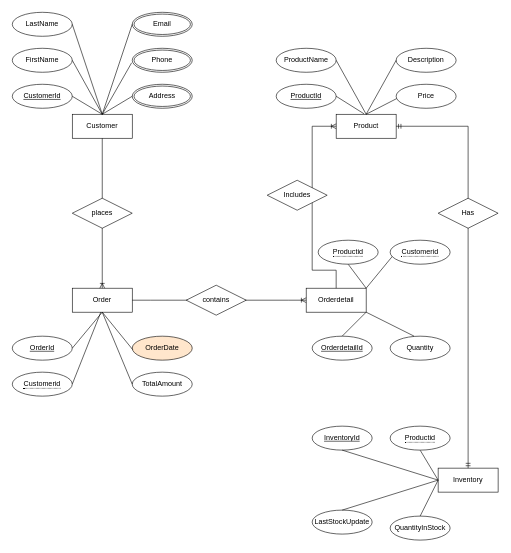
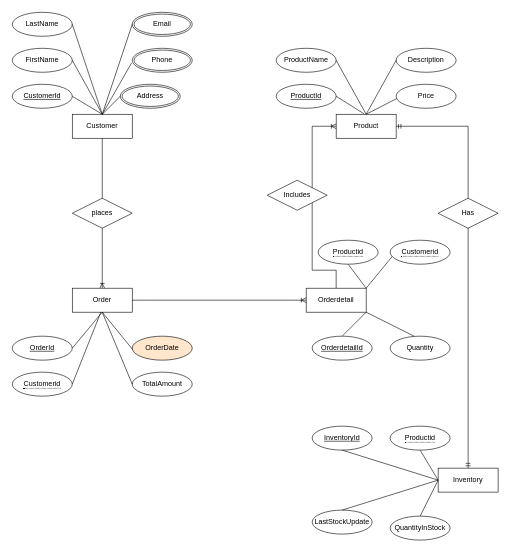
  <mxCell id="0" />
  <mxCell id="1" parent="0" />
  <mxCell id="2" value="Order" style="whiteSpace=wrap;html=1;align=center;" parent="1" vertex="1"><mxGeometry x="120" y="480" width="100" height="40" as="geometry" /></mxCell>
  <mxCell id="3" value="Customer" style="whiteSpace=wrap;html=1;align=center;" parent="1" vertex="1"><mxGeometry x="120" y="190" width="100" height="40" as="geometry" /></mxCell>
  <mxCell id="4" value="Product" style="whiteSpace=wrap;html=1;align=center;" parent="1" vertex="1"><mxGeometry x="560" y="190" width="100" height="40" as="geometry" /></mxCell>
  <mxCell id="5" value="Orderdetail" style="whiteSpace=wrap;html=1;align=center;" parent="1" vertex="1"><mxGeometry x="510" y="480" width="100" height="40" as="geometry" /></mxCell>
  <mxCell id="6" value="Inventory" style="whiteSpace=wrap;html=1;align=center;" parent="1" vertex="1"><mxGeometry x="730" y="780" width="100" height="40" as="geometry" /></mxCell>
  <mxCell id="7" value="CustomerId" style="ellipse;whiteSpace=wrap;html=1;align=center;fontStyle=4;" parent="1" vertex="1"><mxGeometry x="20" y="140" width="100" height="40" as="geometry" /></mxCell>
  <mxCell id="8" value="ProductId" style="ellipse;whiteSpace=wrap;html=1;align=center;fontStyle=4;" parent="1" vertex="1"><mxGeometry x="460" y="140" width="100" height="40" as="geometry" /></mxCell>
  <mxCell id="9" value="OrderId" style="ellipse;whiteSpace=wrap;html=1;align=center;fontStyle=4;" parent="1" vertex="1"><mxGeometry x="20" y="560" width="100" height="40" as="geometry" /></mxCell>
  <mxCell id="10" value="OrderdetailId" style="ellipse;whiteSpace=wrap;html=1;align=center;fontStyle=4;" parent="1" vertex="1"><mxGeometry x="520" y="560" width="100" height="40" as="geometry" /></mxCell>
  <mxCell id="11" value="InventoryId" style="ellipse;whiteSpace=wrap;html=1;align=center;fontStyle=4;" parent="1" vertex="1"><mxGeometry x="520" y="710" width="100" height="40" as="geometry" /></mxCell>
  <mxCell id="12" value="Phone" style="ellipse;shape=doubleEllipse;margin=3;whiteSpace=wrap;html=1;align=center;" parent="1" vertex="1"><mxGeometry x="220" y="80" width="100" height="40" as="geometry" /></mxCell>
  <mxCell id="13" value="Email" style="ellipse;shape=doubleEllipse;margin=3;whiteSpace=wrap;html=1;align=center;" parent="1" vertex="1"><mxGeometry x="220" y="20" width="100" height="40" as="geometry" /></mxCell>
- <mxCell id="14" value="Address" style="ellipse;shape=doubleEllipse;margin=3;whiteSpace=wrap;html=1;align=center;" parent="1" vertex="1"><mxGeometry x="220" y="140" width="100" height="40" as="geometry" /></mxCell>
+ <mxCell id="14" value="Address" style="ellipse;shape=doubleEllipse;margin=3;whiteSpace=wrap;html=1;align=center;" parent="1" vertex="1"><mxGeometry x="200" y="140" width="100" height="40" as="geometry" /></mxCell>
  <mxCell id="15" value="FirstName" style="ellipse;whiteSpace=wrap;html=1;align=center;" parent="1" vertex="1"><mxGeometry x="20" y="80" width="100" height="40" as="geometry" /></mxCell>
  <mxCell id="16" value="LastName" style="ellipse;whiteSpace=wrap;html=1;align=center;" parent="1" vertex="1"><mxGeometry x="20" y="20" width="100" height="40" as="geometry" /></mxCell>
  <mxCell id="17" value="TotalAmount" style="ellipse;whiteSpace=wrap;html=1;align=center;" parent="1" vertex="1"><mxGeometry x="220" y="620" width="100" height="40" as="geometry" /></mxCell>
  <mxCell id="18" value="OrderDate" style="ellipse;whiteSpace=wrap;html=1;align=center;fillColor=#ffe6cc;" parent="1" vertex="1"><mxGeometry x="220" y="560" width="100" height="40" as="geometry" /></mxCell>
  <mxCell id="19" value="ProductName" style="ellipse;whiteSpace=wrap;html=1;align=center;" parent="1" vertex="1"><mxGeometry x="460" y="80" width="100" height="40" as="geometry" /></mxCell>
  <mxCell id="20" value="Description" style="ellipse;whiteSpace=wrap;html=1;align=center;" parent="1" vertex="1"><mxGeometry x="660" y="80" width="100" height="40" as="geometry" /></mxCell>
  <mxCell id="21" value="Price" style="ellipse;whiteSpace=wrap;html=1;align=center;" parent="1" vertex="1"><mxGeometry x="660" y="140" width="100" height="40" as="geometry" /></mxCell>
  <mxCell id="22" value="Quantity" style="ellipse;whiteSpace=wrap;html=1;align=center;" parent="1" vertex="1"><mxGeometry x="650" y="560" width="100" height="40" as="geometry" /></mxCell>
  <mxCell id="23" value="LastStockUpdate" style="ellipse;whiteSpace=wrap;html=1;align=center;" parent="1" vertex="1"><mxGeometry x="520" y="850" width="100" height="40" as="geometry" /></mxCell>
  <mxCell id="24" value="QuantityInStock" style="ellipse;whiteSpace=wrap;html=1;align=center;" parent="1" vertex="1"><mxGeometry x="650" y="860" width="100" height="40" as="geometry" /></mxCell>
  <mxCell id="25" value="" style="edgeStyle=orthogonalEdgeStyle;fontSize=12;html=1;endArrow=ERoneToMany;rounded=0;entryX=0.5;entryY=0;entryDx=0;entryDy=0;exitX=0.5;exitY=1;exitDx=0;exitDy=0;" parent="1" source="3" target="2" edge="1"><mxGeometry width="100" height="100" relative="1" as="geometry"><mxPoint x="170" y="270" as="sourcePoint" /><mxPoint x="170" y="460" as="targetPoint" /></mxGeometry></mxCell>
  <mxCell id="26" value="" style="edgeStyle=entityRelationEdgeStyle;fontSize=12;html=1;endArrow=ERoneToMany;rounded=0;exitX=1;exitY=0.5;exitDx=0;exitDy=0;entryX=0;entryY=0.5;entryDx=0;entryDy=0;" parent="1" source="2" target="5" edge="1"><mxGeometry width="100" height="100" relative="1" as="geometry"><mxPoint x="420" y="500" as="sourcePoint" /><mxPoint x="450" y="430" as="targetPoint" /></mxGeometry></mxCell>
  <mxCell id="27" value="" style="fontSize=12;html=1;endArrow=ERmandOne;startArrow=ERmandOne;rounded=0;exitX=0.5;exitY=0;exitDx=0;exitDy=0;edgeStyle=orthogonalEdgeStyle;entryX=1;entryY=0.5;entryDx=0;entryDy=0;" parent="1" source="6" target="4" edge="1"><mxGeometry width="100" height="100" relative="1" as="geometry"><mxPoint x="700" y="800" as="sourcePoint" /><mxPoint x="780" y="210" as="targetPoint" /></mxGeometry></mxCell>
  <mxCell id="28" value="" style="endArrow=none;html=1;rounded=0;entryX=0.5;entryY=0;entryDx=0;entryDy=0;" parent="1" target="3" edge="1"><mxGeometry relative="1" as="geometry"><mxPoint x="120" y="40" as="sourcePoint" /><mxPoint x="170" y="180" as="targetPoint" /></mxGeometry></mxCell>
  <mxCell id="29" value="" style="endArrow=none;html=1;rounded=0;entryX=0.5;entryY=0;entryDx=0;entryDy=0;exitX=0;exitY=0.5;exitDx=0;exitDy=0;exitPerimeter=0;" parent="1" source="13" target="3" edge="1"><mxGeometry relative="1" as="geometry"><mxPoint x="130" y="50" as="sourcePoint" /><mxPoint x="180" y="200" as="targetPoint" /></mxGeometry></mxCell>
  <mxCell id="30" value="" style="endArrow=none;html=1;rounded=0;entryX=0.5;entryY=0;entryDx=0;entryDy=0;exitX=1;exitY=0.5;exitDx=0;exitDy=0;" parent="1" source="15" target="3" edge="1"><mxGeometry relative="1" as="geometry"><mxPoint x="140" y="60" as="sourcePoint" /><mxPoint x="190" y="210" as="targetPoint" /></mxGeometry></mxCell>
  <mxCell id="31" value="" style="endArrow=none;html=1;rounded=0;entryX=0.5;entryY=0;entryDx=0;entryDy=0;exitX=1;exitY=0.5;exitDx=0;exitDy=0;" parent="1" source="7" target="3" edge="1"><mxGeometry relative="1" as="geometry"><mxPoint x="150" y="70" as="sourcePoint" /><mxPoint x="200" y="220" as="targetPoint" /></mxGeometry></mxCell>
  <mxCell id="32" value="" style="endArrow=none;html=1;rounded=0;exitX=0;exitY=0.5;exitDx=0;exitDy=0;" parent="1" source="14" edge="1"><mxGeometry relative="1" as="geometry"><mxPoint x="160" y="80" as="sourcePoint" /><mxPoint x="170" y="190" as="targetPoint" /></mxGeometry></mxCell>
  <mxCell id="33" value="" style="endArrow=none;html=1;rounded=0;entryX=0.5;entryY=0;entryDx=0;entryDy=0;exitX=-0.01;exitY=0.604;exitDx=0;exitDy=0;exitPerimeter=0;" parent="1" source="12" target="3" edge="1"><mxGeometry relative="1" as="geometry"><mxPoint x="170" y="90" as="sourcePoint" /><mxPoint x="220" y="240" as="targetPoint" /></mxGeometry></mxCell>
  <mxCell id="34" value="" style="endArrow=none;html=1;rounded=0;entryX=0;entryY=0.5;entryDx=0;entryDy=0;" parent="1" target="17" edge="1"><mxGeometry relative="1" as="geometry"><mxPoint x="170" y="520" as="sourcePoint" /><mxPoint x="220" y="670" as="targetPoint" /></mxGeometry></mxCell>
  <mxCell id="35" value="" style="endArrow=none;html=1;rounded=0;entryX=1;entryY=0.5;entryDx=0;entryDy=0;exitX=0.477;exitY=0.992;exitDx=0;exitDy=0;exitPerimeter=0;" parent="1" source="2" edge="1"><mxGeometry relative="1" as="geometry"><mxPoint x="130" y="540" as="sourcePoint" /><mxPoint x="120" y="640" as="targetPoint" /></mxGeometry></mxCell>
  <mxCell id="36" value="" style="endArrow=none;html=1;rounded=0;entryX=1;entryY=0.5;entryDx=0;entryDy=0;" parent="1" target="9" edge="1"><mxGeometry relative="1" as="geometry"><mxPoint x="170" y="520" as="sourcePoint" /><mxPoint x="180" y="645" as="targetPoint" /></mxGeometry></mxCell>
  <mxCell id="37" value="" style="endArrow=none;html=1;rounded=0;entryX=0.007;entryY=0.558;entryDx=0;entryDy=0;entryPerimeter=0;" parent="1" target="18" edge="1"><mxGeometry relative="1" as="geometry"><mxPoint x="170" y="520" as="sourcePoint" /><mxPoint x="250" y="670" as="targetPoint" /></mxGeometry></mxCell>
  <mxCell id="38" value="" style="endArrow=none;html=1;rounded=0;exitX=1;exitY=0.5;exitDx=0;exitDy=0;entryX=0.5;entryY=0;entryDx=0;entryDy=0;entryPerimeter=0;" parent="1" source="19" target="4" edge="1"><mxGeometry relative="1" as="geometry"><mxPoint x="480" y="130" as="sourcePoint" /><mxPoint x="640" y="130" as="targetPoint" /></mxGeometry></mxCell>
  <mxCell id="39" value="" style="endArrow=none;html=1;rounded=0;exitX=1;exitY=1;exitDx=0;exitDy=0;" parent="1" source="5" edge="1"><mxGeometry relative="1" as="geometry"><mxPoint x="490" y="510" as="sourcePoint" /><mxPoint x="690" y="560" as="targetPoint" /></mxGeometry></mxCell>
  <mxCell id="40" value="" style="endArrow=none;html=1;rounded=0;exitX=1;exitY=1;exitDx=0;exitDy=0;entryX=0.5;entryY=0;entryDx=0;entryDy=0;" parent="1" source="5" target="10" edge="1"><mxGeometry relative="1" as="geometry"><mxPoint x="620" y="530" as="sourcePoint" /><mxPoint x="700" y="570" as="targetPoint" /></mxGeometry></mxCell>
  <mxCell id="41" value="" style="endArrow=none;html=1;rounded=0;exitX=0.5;exitY=1;exitDx=0;exitDy=0;entryX=1;entryY=0;entryDx=0;entryDy=0;" parent="1" target="5" edge="1"><mxGeometry relative="1" as="geometry"><mxPoint x="580" y="440" as="sourcePoint" /><mxPoint x="580" y="570" as="targetPoint" /><Array as="points" /></mxGeometry></mxCell>
  <mxCell id="42" value="" style="endArrow=none;html=1;rounded=0;exitX=0.05;exitY=0.633;exitDx=0;exitDy=0;entryX=0.5;entryY=0;entryDx=0;entryDy=0;exitPerimeter=0;" parent="1" edge="1"><mxGeometry relative="1" as="geometry"><mxPoint x="655" y="425.32" as="sourcePoint" /><mxPoint x="610" y="480" as="targetPoint" /></mxGeometry></mxCell>
  <mxCell id="43" value="" style="fontSize=12;html=1;endArrow=ERoneToMany;rounded=0;entryX=0;entryY=0.5;entryDx=0;entryDy=0;exitX=0.5;exitY=0;exitDx=0;exitDy=0;edgeStyle=orthogonalEdgeStyle;" parent="1" source="5" target="4" edge="1"><mxGeometry width="100" height="100" relative="1" as="geometry"><mxPoint x="460" y="430" as="sourcePoint" /><mxPoint x="459.3" y="205.88" as="targetPoint" /><Array as="points"><mxPoint x="560" y="450" /><mxPoint x="520" y="450" /><mxPoint x="520" y="210" /></Array></mxGeometry></mxCell>
  <mxCell id="44" value="" style="endArrow=none;html=1;rounded=0;exitX=0.5;exitY=1;exitDx=0;exitDy=0;entryX=0;entryY=0.5;entryDx=0;entryDy=0;" parent="1" source="11" target="6" edge="1"><mxGeometry relative="1" as="geometry"><mxPoint x="540" y="770" as="sourcePoint" /><mxPoint x="700" y="770" as="targetPoint" /></mxGeometry></mxCell>
  <mxCell id="45" value="" style="endArrow=none;html=1;rounded=0;exitX=0.5;exitY=0;exitDx=0;exitDy=0;" parent="1" source="23" edge="1"><mxGeometry relative="1" as="geometry"><mxPoint x="570" y="840" as="sourcePoint" /><mxPoint x="730" y="800" as="targetPoint" /></mxGeometry></mxCell>
  <mxCell id="46" value="" style="endArrow=none;html=1;rounded=0;exitX=0.5;exitY=1;exitDx=0;exitDy=0;entryX=0;entryY=0.5;entryDx=0;entryDy=0;" parent="1" target="6" edge="1"><mxGeometry relative="1" as="geometry"><mxPoint x="700" y="750" as="sourcePoint" /><mxPoint x="700" y="770" as="targetPoint" /></mxGeometry></mxCell>
  <mxCell id="47" value="" style="endArrow=none;html=1;rounded=0;exitX=0.5;exitY=0;exitDx=0;exitDy=0;entryX=0;entryY=0.5;entryDx=0;entryDy=0;" parent="1" source="24" target="6" edge="1"><mxGeometry relative="1" as="geometry"><mxPoint x="540" y="770" as="sourcePoint" /><mxPoint x="700" y="770" as="targetPoint" /></mxGeometry></mxCell>
  <mxCell id="48" value="" style="endArrow=none;html=1;rounded=0;exitX=1;exitY=0.5;exitDx=0;exitDy=0;entryX=0.464;entryY=-0.02;entryDx=0;entryDy=0;entryPerimeter=0;" parent="1" source="8" target="4" edge="1"><mxGeometry relative="1" as="geometry"><mxPoint x="540" y="170" as="sourcePoint" /><mxPoint x="700" y="170" as="targetPoint" /></mxGeometry></mxCell>
  <mxCell id="49" value="" style="endArrow=none;html=1;rounded=0;entryX=0;entryY=0.5;entryDx=0;entryDy=0;exitX=0.5;exitY=0;exitDx=0;exitDy=0;" parent="1" source="4" target="20" edge="1"><mxGeometry relative="1" as="geometry"><mxPoint x="540" y="170" as="sourcePoint" /><mxPoint x="700" y="170" as="targetPoint" /></mxGeometry></mxCell>
  <mxCell id="50" value="" style="endArrow=none;html=1;rounded=0;entryX=0.01;entryY=0.595;entryDx=0;entryDy=0;entryPerimeter=0;" parent="1" target="21" edge="1"><mxGeometry relative="1" as="geometry"><mxPoint x="610" y="190" as="sourcePoint" /><mxPoint x="700" y="170" as="targetPoint" /></mxGeometry></mxCell>
  <mxCell id="51" value="places" style="shape=rhombus;perimeter=rhombusPerimeter;whiteSpace=wrap;html=1;align=center;" vertex="1" parent="1"><mxGeometry x="120" y="330" width="100" height="50" as="geometry" /></mxCell>
- <mxCell id="52" value="contains" style="shape=rhombus;perimeter=rhombusPerimeter;whiteSpace=wrap;html=1;align=center;" vertex="1" parent="1"><mxGeometry x="310" y="475" width="100" height="50" as="geometry" /></mxCell>
  <mxCell id="53" value="Includes" style="shape=rhombus;perimeter=rhombusPerimeter;whiteSpace=wrap;html=1;align=center;" vertex="1" parent="1"><mxGeometry x="445" y="300" width="100" height="50" as="geometry" /></mxCell>
  <mxCell id="54" value="Has" style="shape=rhombus;perimeter=rhombusPerimeter;whiteSpace=wrap;html=1;align=center;" vertex="1" parent="1"><mxGeometry x="730" y="330" width="100" height="50" as="geometry" /></mxCell>
  <mxCell id="55" value="&lt;span style=&quot;border-bottom: 1px dotted&quot;&gt;Customerid&lt;/span&gt;" style="ellipse;whiteSpace=wrap;html=1;align=center;" vertex="1" parent="1"><mxGeometry x="20" y="620" width="100" height="40" as="geometry" /></mxCell>
  <mxCell id="56" value="&lt;span style=&quot;border-bottom: 1px dotted&quot;&gt;Productid&lt;/span&gt;" style="ellipse;whiteSpace=wrap;html=1;align=center;" vertex="1" parent="1"><mxGeometry x="530" y="400" width="100" height="40" as="geometry" /></mxCell>
  <mxCell id="57" value="&lt;span style=&quot;border-bottom: 1px dotted&quot;&gt;Customerid&lt;/span&gt;" style="ellipse;whiteSpace=wrap;html=1;align=center;" vertex="1" parent="1"><mxGeometry x="650" y="400" width="100" height="40" as="geometry" /></mxCell>
  <mxCell id="58" value="&lt;span style=&quot;border-bottom: 1px dotted&quot;&gt;Productid&lt;/span&gt;" style="ellipse;whiteSpace=wrap;html=1;align=center;" vertex="1" parent="1"><mxGeometry x="650" y="710" width="100" height="40" as="geometry" /></mxCell>
